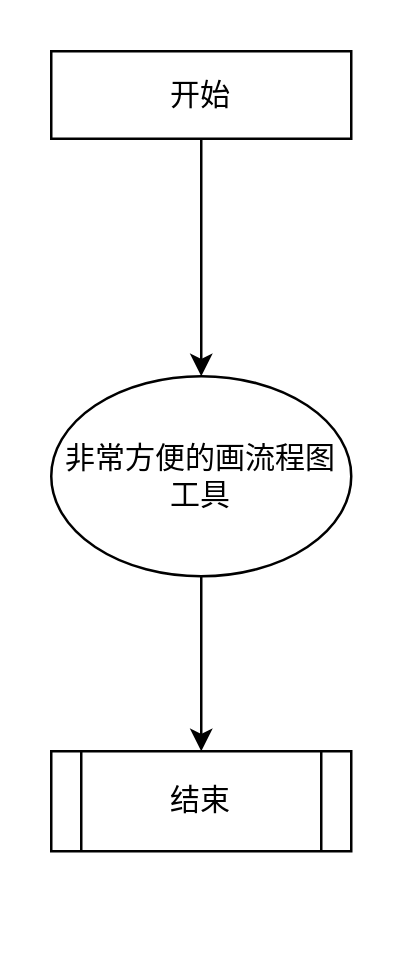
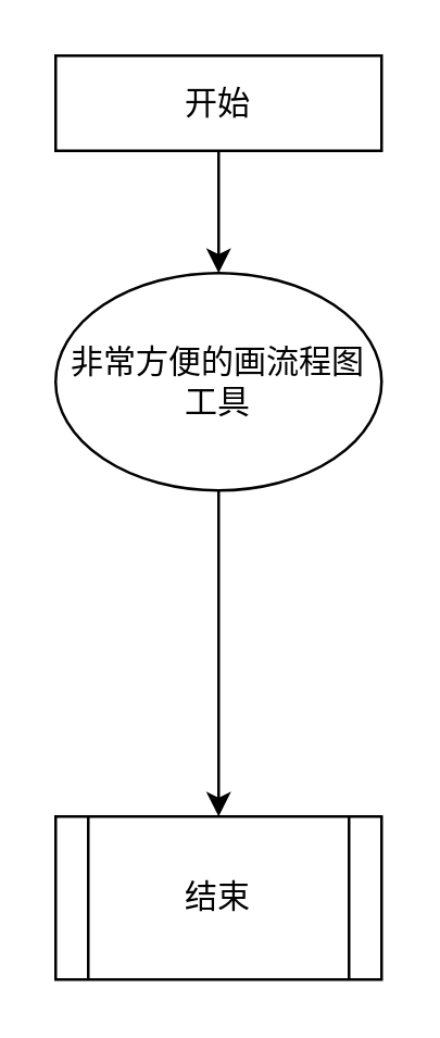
  <mxCell id="0" />
  <mxCell id="1" parent="0" />
  <mxCell id="2" value="" style="edgeStyle=orthogonalEdgeStyle;rounded=0;orthogonalLoop=1;jettySize=auto;html=1;" edge="1" parent="1" source="3" target="5"><mxGeometry relative="1" as="geometry" /></mxCell>
  <mxCell id="3" value="开始" style="rounded=0;whiteSpace=wrap;html=1;" vertex="1" parent="1"><mxGeometry x="20" y="20" width="120" height="35" as="geometry" /></mxCell>
  <mxCell id="4" value="" style="edgeStyle=orthogonalEdgeStyle;rounded=0;orthogonalLoop=1;jettySize=auto;html=1;" edge="1" parent="1" source="5" target="6"><mxGeometry relative="1" as="geometry" /></mxCell>
- <mxCell id="5" value="非常方便的画流程图工具" style="ellipse;whiteSpace=wrap;html=1;" vertex="1" parent="1"><mxGeometry x="20" y="150" width="120" height="80" as="geometry" /></mxCell>
- <mxCell id="6" value="结束" style="shape=process;whiteSpace=wrap;html=1;backgroundOutline=1;" vertex="1" parent="1"><mxGeometry x="20" y="300" width="120" height="40" as="geometry" /></mxCell>
+ <mxCell id="5" value="非常方便的画流程图工具" style="ellipse;whiteSpace=wrap;html=1;" vertex="1" parent="1"><mxGeometry x="20" y="100" width="120" height="80" as="geometry" /></mxCell>
+ <mxCell id="6" value="结束" style="shape=process;whiteSpace=wrap;html=1;backgroundOutline=1;" vertex="1" parent="1"><mxGeometry x="20" y="300" width="120" height="60" as="geometry" /></mxCell>
